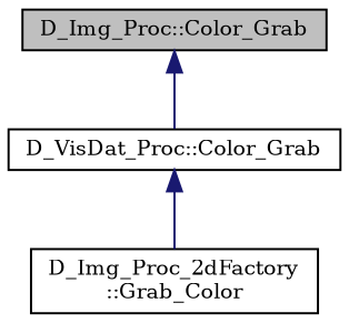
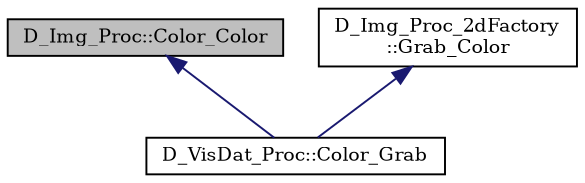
  digraph {
    fontname="DejaVu Serif"
    rankdir=TB
    node [color=black fillcolor=white fontname="DejaVu Serif" fontsize=10 shape=record style=filled]
    edge [color=midnightblue dir=back fontname="DejaVu Serif" fontsize=10 labelfontname=Helvetica labelfontsize=10 style=solid]
-   n1 [fillcolor=grey75 fontcolor=black height=0.2 label="D_Img_Proc::Color_Grab" width=0.4]
+   n1 [fillcolor=grey75 fontcolor=black height=0.2 label="D_Img_Proc::Color_Color" width=0.4]
    n2 [height=0.2 label="D_VisDat_Proc::Color_Grab" width=0.4]
    n3 [height=0.2 label="D_Img_Proc_2dFactory\l::Grab_Color" width=0.4]
    n1 -> n2
-   n2 -> n3
+   n3 -> n2
  }
